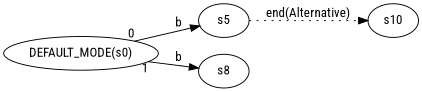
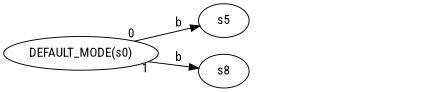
  digraph {
    fontname="Roboto Condensed"
    rankdir=LR
    node [fontname="Roboto Condensed"]
    edge [fontname="Roboto Condensed"]
    "DEFAULT_MODE(s0)"
    s5
    s8
-   s10
    "DEFAULT_MODE(s0)" -> s5 [label=b taillabel=0]
    "DEFAULT_MODE(s0)" -> s8 [label=b taillabel=1]
-   s5 -> s10 [label="end(Alternative)" style=dotted]
  }
